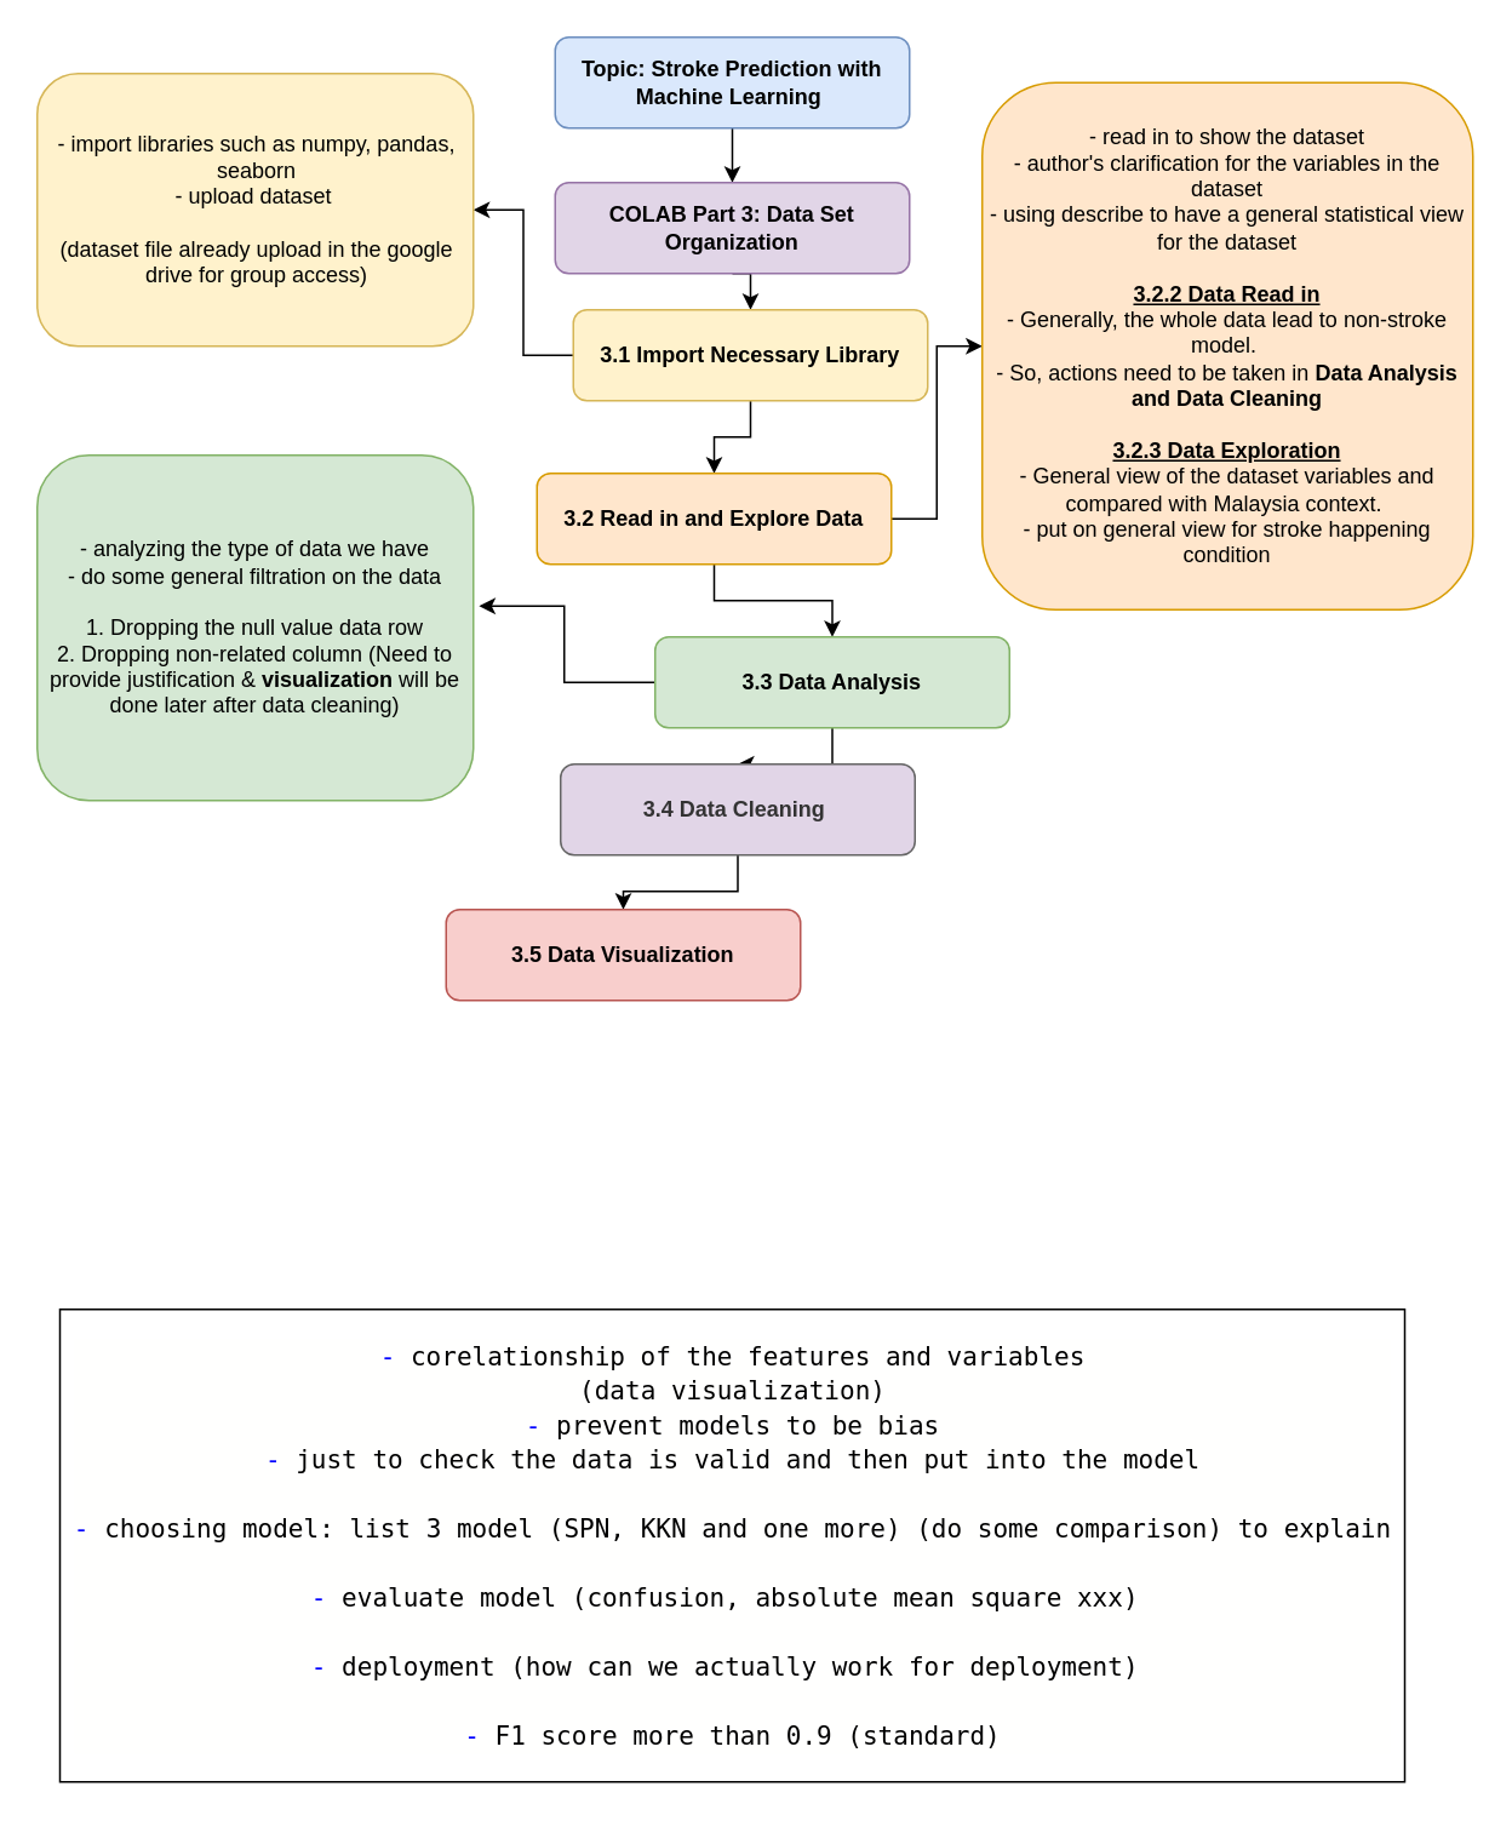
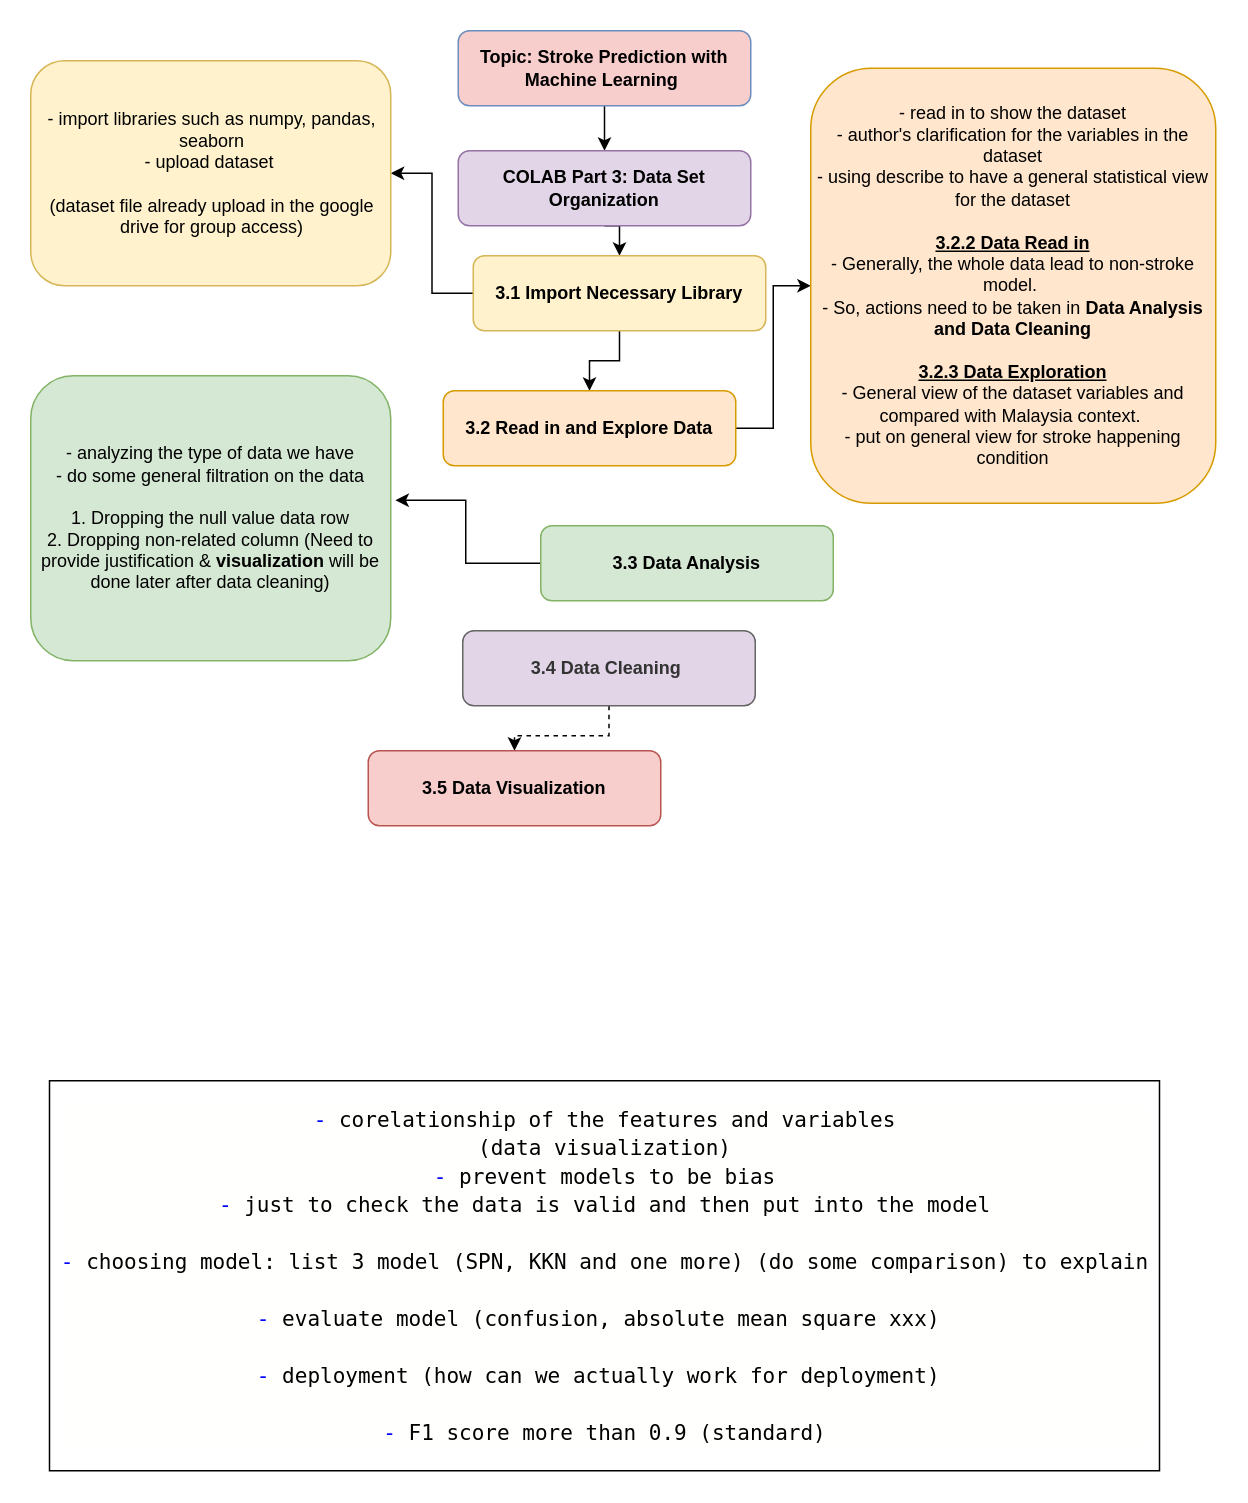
  <mxCell id="0" />
  <mxCell id="1" parent="0" />
  <mxCell id="2" style="edgeStyle=orthogonalEdgeStyle;rounded=0;orthogonalLoop=1;jettySize=auto;html=1;exitX=0.5;exitY=1;exitDx=0;exitDy=0;entryX=0.5;entryY=0;entryDx=0;entryDy=0;" parent="1" source="3" target="5" edge="1"><mxGeometry relative="1" as="geometry" /></mxCell>
- <mxCell id="3" value="Topic: Stroke Prediction with Machine Learning&amp;nbsp;" style="rounded=1;whiteSpace=wrap;html=1;fillColor=#dae8fc;strokeColor=#6c8ebf;fontStyle=1" parent="1" vertex="1"><mxGeometry x="305" y="20" width="195" height="50" as="geometry" /></mxCell>
+ <mxCell id="3" value="Topic: Stroke Prediction with Machine Learning&amp;nbsp;" style="rounded=1;whiteSpace=wrap;html=1;fillColor=#f8cecc;strokeColor=#6c8ebf;fontStyle=1;" parent="1" vertex="1"><mxGeometry x="305" y="20" width="195" height="50" as="geometry" /></mxCell>
  <mxCell id="4" style="edgeStyle=orthogonalEdgeStyle;rounded=0;orthogonalLoop=1;jettySize=auto;html=1;exitX=0.5;exitY=1;exitDx=0;exitDy=0;entryX=0.5;entryY=0;entryDx=0;entryDy=0;" parent="1" source="5" target="8" edge="1"><mxGeometry relative="1" as="geometry" /></mxCell>
  <mxCell id="5" value="&lt;span style=&quot;&quot;&gt;COLAB Part 3: Data Set Organization&lt;/span&gt;" style="rounded=1;whiteSpace=wrap;html=1;fillColor=#e1d5e7;strokeColor=#9673a6;fontStyle=1" parent="1" vertex="1"><mxGeometry x="305" y="100" width="195" height="50" as="geometry" /></mxCell>
  <mxCell id="6" value="" style="edgeStyle=orthogonalEdgeStyle;rounded=0;orthogonalLoop=1;jettySize=auto;html=1;" parent="1" source="8" target="9" edge="1"><mxGeometry relative="1" as="geometry" /></mxCell>
  <mxCell id="7" style="edgeStyle=orthogonalEdgeStyle;rounded=0;orthogonalLoop=1;jettySize=auto;html=1;exitX=0.5;exitY=1;exitDx=0;exitDy=0;entryX=0.5;entryY=0;entryDx=0;entryDy=0;" parent="1" source="8" target="12" edge="1"><mxGeometry relative="1" as="geometry" /></mxCell>
  <mxCell id="8" value="&lt;span style=&quot;font-weight: 700&quot;&gt;3.1 Import Necessary Library&lt;br&gt;&lt;/span&gt;" style="rounded=1;whiteSpace=wrap;html=1;fillColor=#fff2cc;strokeColor=#d6b656;" parent="1" vertex="1"><mxGeometry x="315" y="170" width="195" height="50" as="geometry" /></mxCell>
  <mxCell id="9" value="&lt;div style=&quot;text-align: center&quot;&gt;&lt;span&gt;- import libraries such as numpy, pandas, seaborn&lt;/span&gt;&lt;/div&gt;&lt;span&gt;&lt;div style=&quot;text-align: center&quot;&gt;&lt;span&gt;- upload dataset&amp;nbsp;&lt;/span&gt;&lt;/div&gt;&lt;/span&gt;&lt;div style=&quot;text-align: center&quot;&gt;&lt;br&gt;&lt;/div&gt;&lt;span&gt;&lt;div style=&quot;text-align: center&quot;&gt;&lt;span&gt;(dataset file already upload in the google drive for group access)&lt;/span&gt;&lt;/div&gt;&lt;/span&gt;" style="rounded=1;whiteSpace=wrap;html=1;fillColor=#fff2cc;strokeColor=#d6b656;align=left;" parent="1" vertex="1"><mxGeometry x="20" y="40" width="240" height="150" as="geometry" /></mxCell>
  <mxCell id="10" value="" style="edgeStyle=orthogonalEdgeStyle;rounded=0;orthogonalLoop=1;jettySize=auto;html=1;" parent="1" source="12" target="13" edge="1"><mxGeometry relative="1" as="geometry" /></mxCell>
- <mxCell id="11" style="edgeStyle=orthogonalEdgeStyle;rounded=0;orthogonalLoop=1;jettySize=auto;html=1;exitX=0.5;exitY=1;exitDx=0;exitDy=0;entryX=0.5;entryY=0;entryDx=0;entryDy=0;" edge="1" parent="1" source="12" target="16"><mxGeometry relative="1" as="geometry" /></mxCell>
  <mxCell id="12" value="&lt;span style=&quot;font-weight: 700&quot;&gt;3.2 Read in and Explore Data&lt;br&gt;&lt;/span&gt;" style="rounded=1;whiteSpace=wrap;html=1;fillColor=#ffe6cc;strokeColor=#d79b00;" parent="1" vertex="1"><mxGeometry x="295" y="260" width="195" height="50" as="geometry" /></mxCell>
  <mxCell id="13" value="- read in to show the dataset&lt;br&gt;- author's clarification for the variables in the dataset&lt;br&gt;- using describe to have a general statistical view for the dataset&lt;br&gt;&lt;br&gt;&lt;b&gt;&lt;u&gt;3.2.2 Data Read in&lt;/u&gt;&lt;/b&gt;&lt;br&gt;- Generally, the whole data lead to non-stroke model.&amp;nbsp;&lt;br&gt;- So, actions need to be taken in &lt;b&gt;Data Analysis and Data Cleaning&lt;br&gt;&lt;/b&gt;&lt;br&gt;&lt;b&gt;&lt;u&gt;3.2.3 Data Exploration&lt;/u&gt;&lt;/b&gt;&lt;br&gt;- General view of the dataset variables and compared with Malaysia context.&amp;nbsp;&lt;br&gt;- put on general view for stroke happening condition" style="rounded=1;whiteSpace=wrap;html=1;fillColor=#ffe6cc;strokeColor=#d79b00;" parent="1" vertex="1"><mxGeometry x="540" y="45" width="270" height="290" as="geometry" /></mxCell>
- <mxCell id="14" style="edgeStyle=orthogonalEdgeStyle;rounded=0;orthogonalLoop=1;jettySize=auto;html=1;exitX=0.5;exitY=1;exitDx=0;exitDy=0;entryX=0.5;entryY=0;entryDx=0;entryDy=0;" edge="1" parent="1" source="16" target="20"><mxGeometry relative="1" as="geometry" /></mxCell>
  <mxCell id="15" style="edgeStyle=orthogonalEdgeStyle;rounded=0;orthogonalLoop=1;jettySize=auto;html=1;exitX=0;exitY=0.5;exitDx=0;exitDy=0;entryX=1.013;entryY=0.437;entryDx=0;entryDy=0;entryPerimeter=0;" edge="1" parent="1" source="16" target="17"><mxGeometry relative="1" as="geometry" /></mxCell>
  <mxCell id="16" value="&lt;span style=&quot;font-weight: 700&quot;&gt;3.3 Data Analysis&lt;br&gt;&lt;/span&gt;" style="rounded=1;whiteSpace=wrap;html=1;fillColor=#d5e8d4;strokeColor=#82b366;" parent="1" vertex="1"><mxGeometry x="360" y="350" width="195" height="50" as="geometry" /></mxCell>
  <mxCell id="17" value="- analyzing the type of data we have&lt;br&gt;- do some general filtration on the data&lt;br&gt;&lt;br&gt;1. Dropping the null value data row&lt;br&gt;2. Dropping non-related column (Need to provide justification &amp;amp; &lt;b&gt;visualization &lt;/b&gt;will be done later after data cleaning)" style="rounded=1;whiteSpace=wrap;html=1;fillColor=#d5e8d4;strokeColor=#82b366;" parent="1" vertex="1"><mxGeometry x="20" y="250" width="240" height="190" as="geometry" /></mxCell>
  <mxCell id="18" value="&lt;div style=&quot;background-color: rgb(255 , 255 , 254) ; font-family: monospace , &amp;#34;consolas&amp;#34; , &amp;#34;courier new&amp;#34; , monospace ; font-size: 14px ; line-height: 19px&quot;&gt;&lt;div&gt;&lt;span style=&quot;color: rgb(0 , 0 , 255)&quot;&gt;-&amp;nbsp;&lt;/span&gt;corelationship&amp;nbsp;of&amp;nbsp;the&amp;nbsp;features&amp;nbsp;and&amp;nbsp;variables&lt;/div&gt;&lt;div&gt;(data&amp;nbsp;visualization)&lt;/div&gt;&lt;div&gt;&lt;span style=&quot;color: rgb(0 , 0 , 255)&quot;&gt;-&amp;nbsp;&lt;/span&gt;prevent&amp;nbsp;models&amp;nbsp;to&amp;nbsp;be&amp;nbsp;bias&lt;/div&gt;&lt;div&gt;&lt;span style=&quot;color: rgb(0 , 0 , 255)&quot;&gt;-&amp;nbsp;&lt;/span&gt;just&amp;nbsp;to&amp;nbsp;check&amp;nbsp;the&amp;nbsp;data&amp;nbsp;is&amp;nbsp;valid&amp;nbsp;and&amp;nbsp;then&amp;nbsp;put&amp;nbsp;into&amp;nbsp;the&amp;nbsp;model&lt;/div&gt;&lt;br&gt;&lt;div&gt;&lt;span style=&quot;color: rgb(0 , 0 , 255)&quot;&gt;-&amp;nbsp;&lt;/span&gt;choosing&amp;nbsp;model:&amp;nbsp;list&amp;nbsp;3&amp;nbsp;model&amp;nbsp;(SPN,&amp;nbsp;KKN&amp;nbsp;and&amp;nbsp;one&amp;nbsp;more)&amp;nbsp;(do&amp;nbsp;some&amp;nbsp;comparison)&amp;nbsp;to&amp;nbsp;explain&lt;/div&gt;&lt;br&gt;&lt;div&gt;&lt;span style=&quot;color: rgb(0 , 0 , 255)&quot;&gt;-&amp;nbsp;&lt;/span&gt;evaluate&amp;nbsp;model&amp;nbsp;(confusion,&amp;nbsp;absolute&amp;nbsp;mean&amp;nbsp;square&amp;nbsp;xxx)&amp;nbsp;&lt;/div&gt;&lt;br&gt;&lt;div&gt;&lt;span style=&quot;color: rgb(0 , 0 , 255)&quot;&gt;-&amp;nbsp;&lt;/span&gt;deployment&amp;nbsp;(how&amp;nbsp;can&amp;nbsp;we&amp;nbsp;actually&amp;nbsp;work&amp;nbsp;for&amp;nbsp;deployment)&amp;nbsp;&lt;/div&gt;&lt;br&gt;&lt;div&gt;&lt;span style=&quot;color: rgb(0 , 0 , 255)&quot;&gt;-&amp;nbsp;&lt;/span&gt;F1&amp;nbsp;score&amp;nbsp;more&amp;nbsp;than&amp;nbsp;0.9&amp;nbsp;(standard)&lt;/div&gt;&lt;/div&gt;" style="rounded=1;whiteSpace=wrap;html=1;arcSize=0;" vertex="1" parent="1"><mxGeometry x="32.5" y="720" width="740" height="260" as="geometry" /></mxCell>
- <mxCell id="19" style="edgeStyle=orthogonalEdgeStyle;rounded=0;orthogonalLoop=1;jettySize=auto;html=1;exitX=0.5;exitY=1;exitDx=0;exitDy=0;entryX=0.5;entryY=0;entryDx=0;entryDy=0;" edge="1" parent="1" source="20" target="21"><mxGeometry relative="1" as="geometry" /></mxCell>
+ <mxCell id="19" style="edgeStyle=orthogonalEdgeStyle;rounded=0;orthogonalLoop=1;jettySize=auto;html=1;exitX=0.5;exitY=1;exitDx=0;exitDy=0;entryX=0.5;entryY=0;entryDx=0;entryDy=0;dashed=1;" edge="1" parent="1" source="20" target="21"><mxGeometry relative="1" as="geometry" /></mxCell>
  <mxCell id="20" value="&lt;span style=&quot;&quot;&gt;3.4 Data Cleaning&amp;nbsp;&lt;br&gt;&lt;/span&gt;" style="rounded=1;whiteSpace=wrap;html=1;fillColor=#e1d5e7;fontColor=#333333;strokeColor=#666666;fontStyle=1;" vertex="1" parent="1"><mxGeometry x="308" y="420" width="195" height="50" as="geometry" /></mxCell>
  <mxCell id="21" value="&lt;span style=&quot;font-weight: 700&quot;&gt;3.5 Data Visualization&lt;br&gt;&lt;/span&gt;" style="rounded=1;whiteSpace=wrap;html=1;fillColor=#f8cecc;strokeColor=#b85450;" vertex="1" parent="1"><mxGeometry x="245" y="500" width="195" height="50" as="geometry" /></mxCell>
